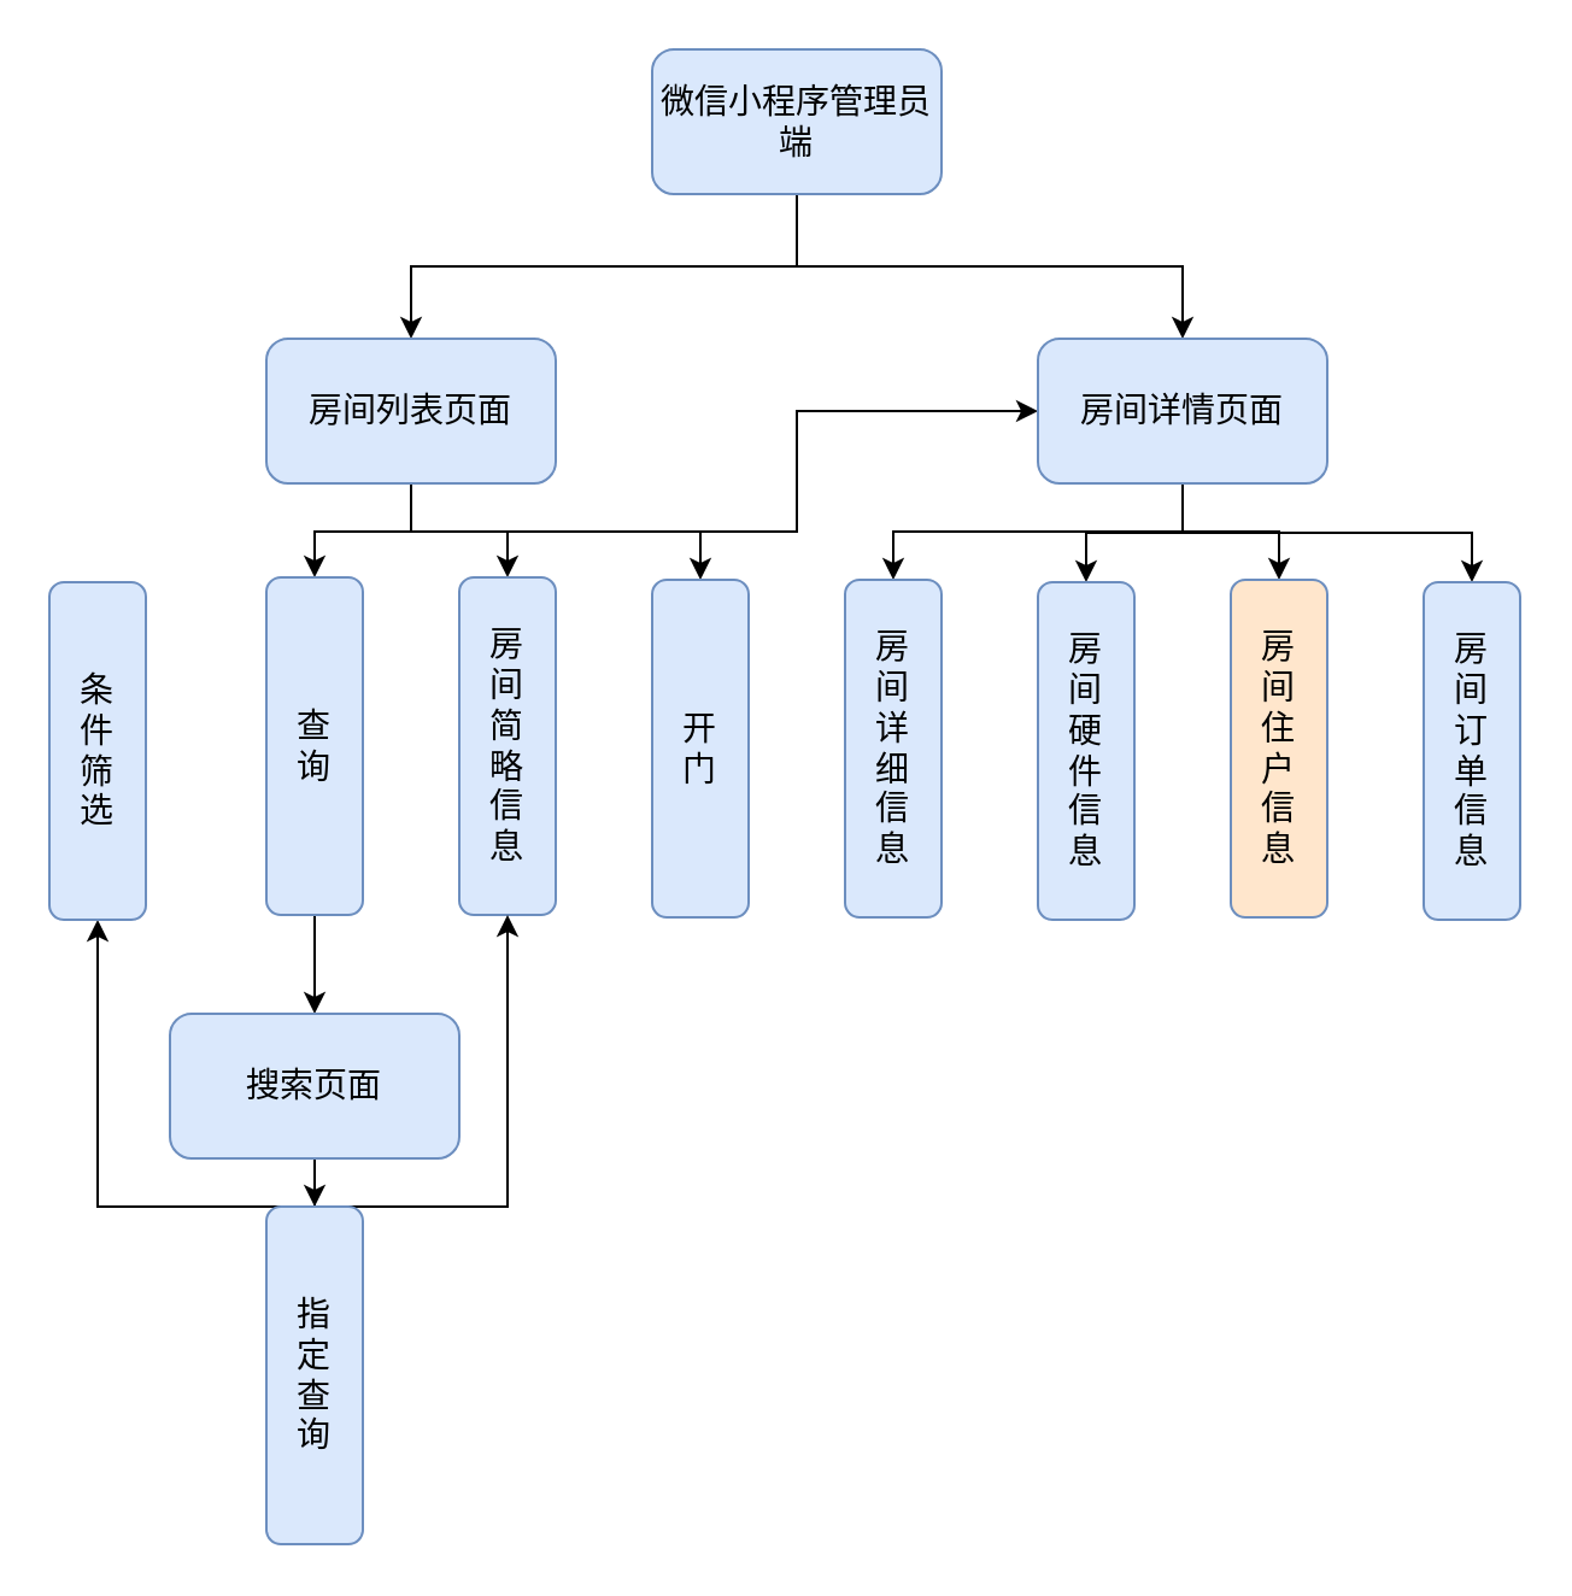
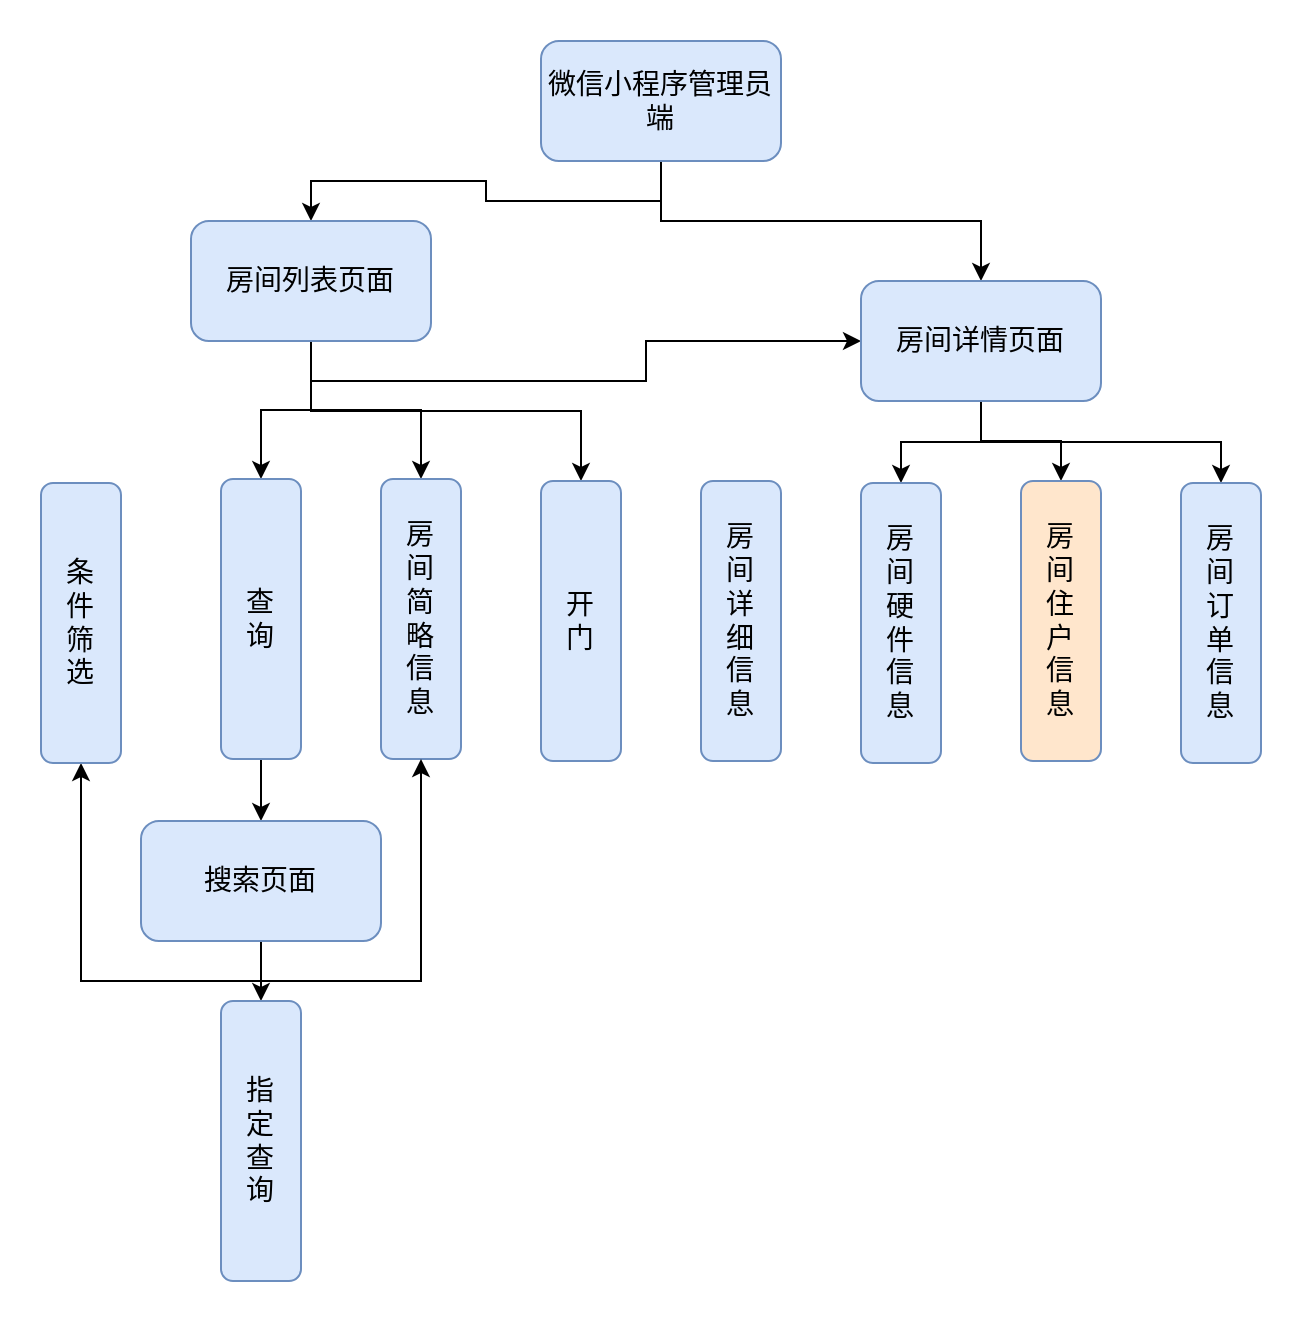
  <mxCell id="0" />
  <mxCell id="1" parent="0" />
  <mxCell id="2" style="edgeStyle=orthogonalEdgeStyle;rounded=0;orthogonalLoop=1;jettySize=auto;html=1;exitX=0.5;exitY=1;exitDx=0;exitDy=0;entryX=0.5;entryY=0;entryDx=0;entryDy=0;" parent="1" source="4" target="9" edge="1"><mxGeometry relative="1" as="geometry" /></mxCell>
  <mxCell id="3" style="edgeStyle=orthogonalEdgeStyle;rounded=0;orthogonalLoop=1;jettySize=auto;html=1;exitX=0.5;exitY=1;exitDx=0;exitDy=0;entryX=0.5;entryY=0;entryDx=0;entryDy=0;" parent="1" source="4" target="14" edge="1"><mxGeometry relative="1" as="geometry" /></mxCell>
  <mxCell id="4" value="微信小程序管理员端" style="rounded=1;whiteSpace=wrap;html=1;fillColor=#dae8fc;strokeColor=#6c8ebf;shadow=0;glass=0;sketch=0;fontSize=14;" parent="1" vertex="1"><mxGeometry x="270" y="20" width="120" height="60" as="geometry" /></mxCell>
  <mxCell id="5" style="edgeStyle=orthogonalEdgeStyle;rounded=0;orthogonalLoop=1;jettySize=auto;html=1;exitX=0.5;exitY=1;exitDx=0;exitDy=0;entryX=0.5;entryY=0;entryDx=0;entryDy=0;" parent="1" source="9" target="15" edge="1"><mxGeometry relative="1" as="geometry" /></mxCell>
  <mxCell id="6" style="edgeStyle=orthogonalEdgeStyle;rounded=0;orthogonalLoop=1;jettySize=auto;html=1;exitX=0.5;exitY=1;exitDx=0;exitDy=0;entryX=0.5;entryY=0;entryDx=0;entryDy=0;" parent="1" source="9" target="16" edge="1"><mxGeometry relative="1" as="geometry" /></mxCell>
  <mxCell id="7" style="edgeStyle=orthogonalEdgeStyle;rounded=0;orthogonalLoop=1;jettySize=auto;html=1;exitX=0.5;exitY=1;exitDx=0;exitDy=0;entryX=0.5;entryY=0;entryDx=0;entryDy=0;" parent="1" source="9" target="21" edge="1"><mxGeometry relative="1" as="geometry" /></mxCell>
  <mxCell id="8" style="edgeStyle=orthogonalEdgeStyle;rounded=0;orthogonalLoop=1;jettySize=auto;html=1;exitX=0.5;exitY=1;exitDx=0;exitDy=0;" parent="1" source="9" target="14" edge="1"><mxGeometry relative="1" as="geometry" /></mxCell>
- <mxCell id="9" value="房间列表页面" style="rounded=1;whiteSpace=wrap;html=1;fillColor=#dae8fc;strokeColor=#6c8ebf;shadow=0;glass=0;sketch=0;fontSize=14;" parent="1" vertex="1"><mxGeometry x="110" y="140" width="120" height="60" as="geometry" /></mxCell>
+ <mxCell id="9" value="房间列表页面" style="rounded=1;whiteSpace=wrap;html=1;fillColor=#dae8fc;strokeColor=#6c8ebf;shadow=0;glass=0;sketch=0;fontSize=14;" parent="1" vertex="1"><mxGeometry x="95" y="110" width="120" height="60" as="geometry" /></mxCell>
  <mxCell id="10" style="edgeStyle=orthogonalEdgeStyle;rounded=0;orthogonalLoop=1;jettySize=auto;html=1;exitX=0.5;exitY=1;exitDx=0;exitDy=0;entryX=0.5;entryY=0;entryDx=0;entryDy=0;" parent="1" source="14" target="18" edge="1"><mxGeometry relative="1" as="geometry" /></mxCell>
  <mxCell id="11" style="edgeStyle=orthogonalEdgeStyle;rounded=0;orthogonalLoop=1;jettySize=auto;html=1;exitX=0.5;exitY=1;exitDx=0;exitDy=0;entryX=0.5;entryY=0;entryDx=0;entryDy=0;" parent="1" source="14" target="19" edge="1"><mxGeometry relative="1" as="geometry" /></mxCell>
- <mxCell id="12" style="edgeStyle=orthogonalEdgeStyle;rounded=0;orthogonalLoop=1;jettySize=auto;html=1;exitX=0.5;exitY=1;exitDx=0;exitDy=0;entryX=0.5;entryY=0;entryDx=0;entryDy=0;" parent="1" source="14" target="17" edge="1"><mxGeometry relative="1" as="geometry" /></mxCell>
  <mxCell id="13" style="edgeStyle=orthogonalEdgeStyle;rounded=0;orthogonalLoop=1;jettySize=auto;html=1;exitX=0.5;exitY=1;exitDx=0;exitDy=0;entryX=0.5;entryY=0;entryDx=0;entryDy=0;" parent="1" source="14" target="26" edge="1"><mxGeometry relative="1" as="geometry" /></mxCell>
  <mxCell id="14" value="房间详情页面" style="rounded=1;whiteSpace=wrap;html=1;fillColor=#dae8fc;strokeColor=#6c8ebf;shadow=0;glass=0;sketch=0;fontSize=14;" parent="1" vertex="1"><mxGeometry x="430" y="140" width="120" height="60" as="geometry" /></mxCell>
  <mxCell id="15" value="&lt;span style=&quot;font-size: 14px&quot;&gt;房&lt;br&gt;间&lt;br&gt;简&lt;br&gt;略&lt;br&gt;信&lt;br&gt;息&lt;br style=&quot;font-size: 14px&quot;&gt;&lt;/span&gt;" style="rounded=1;whiteSpace=wrap;html=1;fillColor=#dae8fc;strokeColor=#6c8ebf;shadow=0;sketch=0;fontSize=14;" parent="1" vertex="1"><mxGeometry x="190" y="239" width="40" height="140" as="geometry" /></mxCell>
  <mxCell id="16" value="&lt;span style=&quot;font-size: 14px&quot;&gt;开&lt;br&gt;门&lt;br style=&quot;font-size: 14px&quot;&gt;&lt;/span&gt;" style="rounded=1;whiteSpace=wrap;html=1;fillColor=#dae8fc;strokeColor=#6c8ebf;shadow=0;sketch=0;fontSize=14;" parent="1" vertex="1"><mxGeometry x="270" y="240" width="40" height="140" as="geometry" /></mxCell>
  <mxCell id="17" value="&lt;span style=&quot;font-size: 14px&quot;&gt;房&lt;br&gt;间&lt;br&gt;详&lt;br&gt;细&lt;br&gt;信&lt;br&gt;息&lt;br style=&quot;font-size: 14px&quot;&gt;&lt;/span&gt;" style="rounded=1;whiteSpace=wrap;html=1;fillColor=#dae8fc;strokeColor=#6c8ebf;shadow=0;sketch=0;fontSize=14;" parent="1" vertex="1"><mxGeometry x="350" y="240" width="40" height="140" as="geometry" /></mxCell>
  <mxCell id="18" value="&lt;span style=&quot;font-size: 14px&quot;&gt;房&lt;br&gt;间&lt;br&gt;硬&lt;br&gt;件&lt;br&gt;信&lt;br&gt;息&lt;br style=&quot;font-size: 14px&quot;&gt;&lt;/span&gt;" style="rounded=1;whiteSpace=wrap;html=1;fillColor=#dae8fc;strokeColor=#6c8ebf;shadow=0;sketch=0;fontSize=14;" parent="1" vertex="1"><mxGeometry x="430" y="241" width="40" height="140" as="geometry" /></mxCell>
  <mxCell id="19" value="&lt;span style=&quot;font-size: 14px&quot;&gt;房&lt;br&gt;间&lt;br&gt;&lt;/span&gt;住&lt;br&gt;户&lt;span style=&quot;font-size: 14px&quot;&gt;&lt;br&gt;信&lt;br&gt;息&lt;br style=&quot;font-size: 14px&quot;&gt;&lt;/span&gt;" style="rounded=1;whiteSpace=wrap;html=1;fillColor=#ffe6cc;strokeColor=#6c8ebf;shadow=0;sketch=0;fontSize=14;" parent="1" vertex="1"><mxGeometry x="510" y="240" width="40" height="140" as="geometry" /></mxCell>
  <mxCell id="20" style="edgeStyle=orthogonalEdgeStyle;rounded=0;orthogonalLoop=1;jettySize=auto;html=1;exitX=0.5;exitY=1;exitDx=0;exitDy=0;entryX=0.5;entryY=0;entryDx=0;entryDy=0;" parent="1" source="21" target="25" edge="1"><mxGeometry relative="1" as="geometry" /></mxCell>
  <mxCell id="21" value="&lt;span style=&quot;font-size: 14px&quot;&gt;查&lt;br&gt;询&lt;br style=&quot;font-size: 14px&quot;&gt;&lt;/span&gt;" style="rounded=1;whiteSpace=wrap;html=1;fillColor=#dae8fc;strokeColor=#6c8ebf;shadow=0;sketch=0;fontSize=14;" parent="1" vertex="1"><mxGeometry x="110" y="239" width="40" height="140" as="geometry" /></mxCell>
  <mxCell id="22" style="edgeStyle=orthogonalEdgeStyle;rounded=0;orthogonalLoop=1;jettySize=auto;html=1;exitX=0.5;exitY=1;exitDx=0;exitDy=0;entryX=0.5;entryY=0;entryDx=0;entryDy=0;" parent="1" source="25" target="27" edge="1"><mxGeometry relative="1" as="geometry" /></mxCell>
  <mxCell id="23" style="edgeStyle=orthogonalEdgeStyle;rounded=0;orthogonalLoop=1;jettySize=auto;html=1;exitX=0.5;exitY=1;exitDx=0;exitDy=0;entryX=0.5;entryY=1;entryDx=0;entryDy=0;" parent="1" source="25" target="15" edge="1"><mxGeometry relative="1" as="geometry"><mxPoint x="210" y="520" as="targetPoint" /></mxGeometry></mxCell>
  <mxCell id="24" style="edgeStyle=orthogonalEdgeStyle;rounded=0;orthogonalLoop=1;jettySize=auto;html=1;exitX=0.5;exitY=1;exitDx=0;exitDy=0;entryX=0.5;entryY=1;entryDx=0;entryDy=0;" parent="1" source="25" target="28" edge="1"><mxGeometry relative="1" as="geometry" /></mxCell>
- <mxCell id="25" value="搜索页面" style="rounded=1;whiteSpace=wrap;html=1;fillColor=#dae8fc;strokeColor=#6c8ebf;shadow=0;glass=0;sketch=0;fontSize=14;" parent="1" vertex="1"><mxGeometry x="70" y="420" width="120" height="60" as="geometry" /></mxCell>
+ <mxCell id="25" value="搜索页面" style="rounded=1;whiteSpace=wrap;html=1;fillColor=#dae8fc;strokeColor=#6c8ebf;shadow=0;glass=0;sketch=0;fontSize=14;" parent="1" vertex="1"><mxGeometry x="70" y="410" width="120" height="60" as="geometry" /></mxCell>
  <mxCell id="26" value="&lt;span style=&quot;font-size: 14px&quot;&gt;房&lt;br&gt;间&lt;br&gt;订&lt;br&gt;单&lt;br&gt;信&lt;br&gt;息&lt;br style=&quot;font-size: 14px&quot;&gt;&lt;/span&gt;" style="rounded=1;whiteSpace=wrap;html=1;fillColor=#dae8fc;strokeColor=#6c8ebf;shadow=0;sketch=0;fontSize=14;" parent="1" vertex="1"><mxGeometry x="590" y="241" width="40" height="140" as="geometry" /></mxCell>
  <mxCell id="27" value="&lt;span style=&quot;font-size: 14px&quot;&gt;指&lt;br&gt;定&lt;br&gt;查&lt;br&gt;询&lt;br style=&quot;font-size: 14px&quot;&gt;&lt;/span&gt;" style="rounded=1;whiteSpace=wrap;html=1;fillColor=#dae8fc;strokeColor=#6c8ebf;shadow=0;sketch=0;fontSize=14;" parent="1" vertex="1"><mxGeometry x="110" y="500" width="40" height="140" as="geometry" /></mxCell>
  <mxCell id="28" value="&lt;span style=&quot;font-size: 14px&quot;&gt;条&lt;br&gt;件&lt;br&gt;筛&lt;br&gt;选&lt;/span&gt;&lt;span style=&quot;font-size: 14px&quot;&gt;&lt;br style=&quot;font-size: 14px&quot;&gt;&lt;/span&gt;" style="rounded=1;whiteSpace=wrap;html=1;fillColor=#dae8fc;strokeColor=#6c8ebf;shadow=0;sketch=0;fontSize=14;" parent="1" vertex="1"><mxGeometry x="20" y="241" width="40" height="140" as="geometry" /></mxCell>
